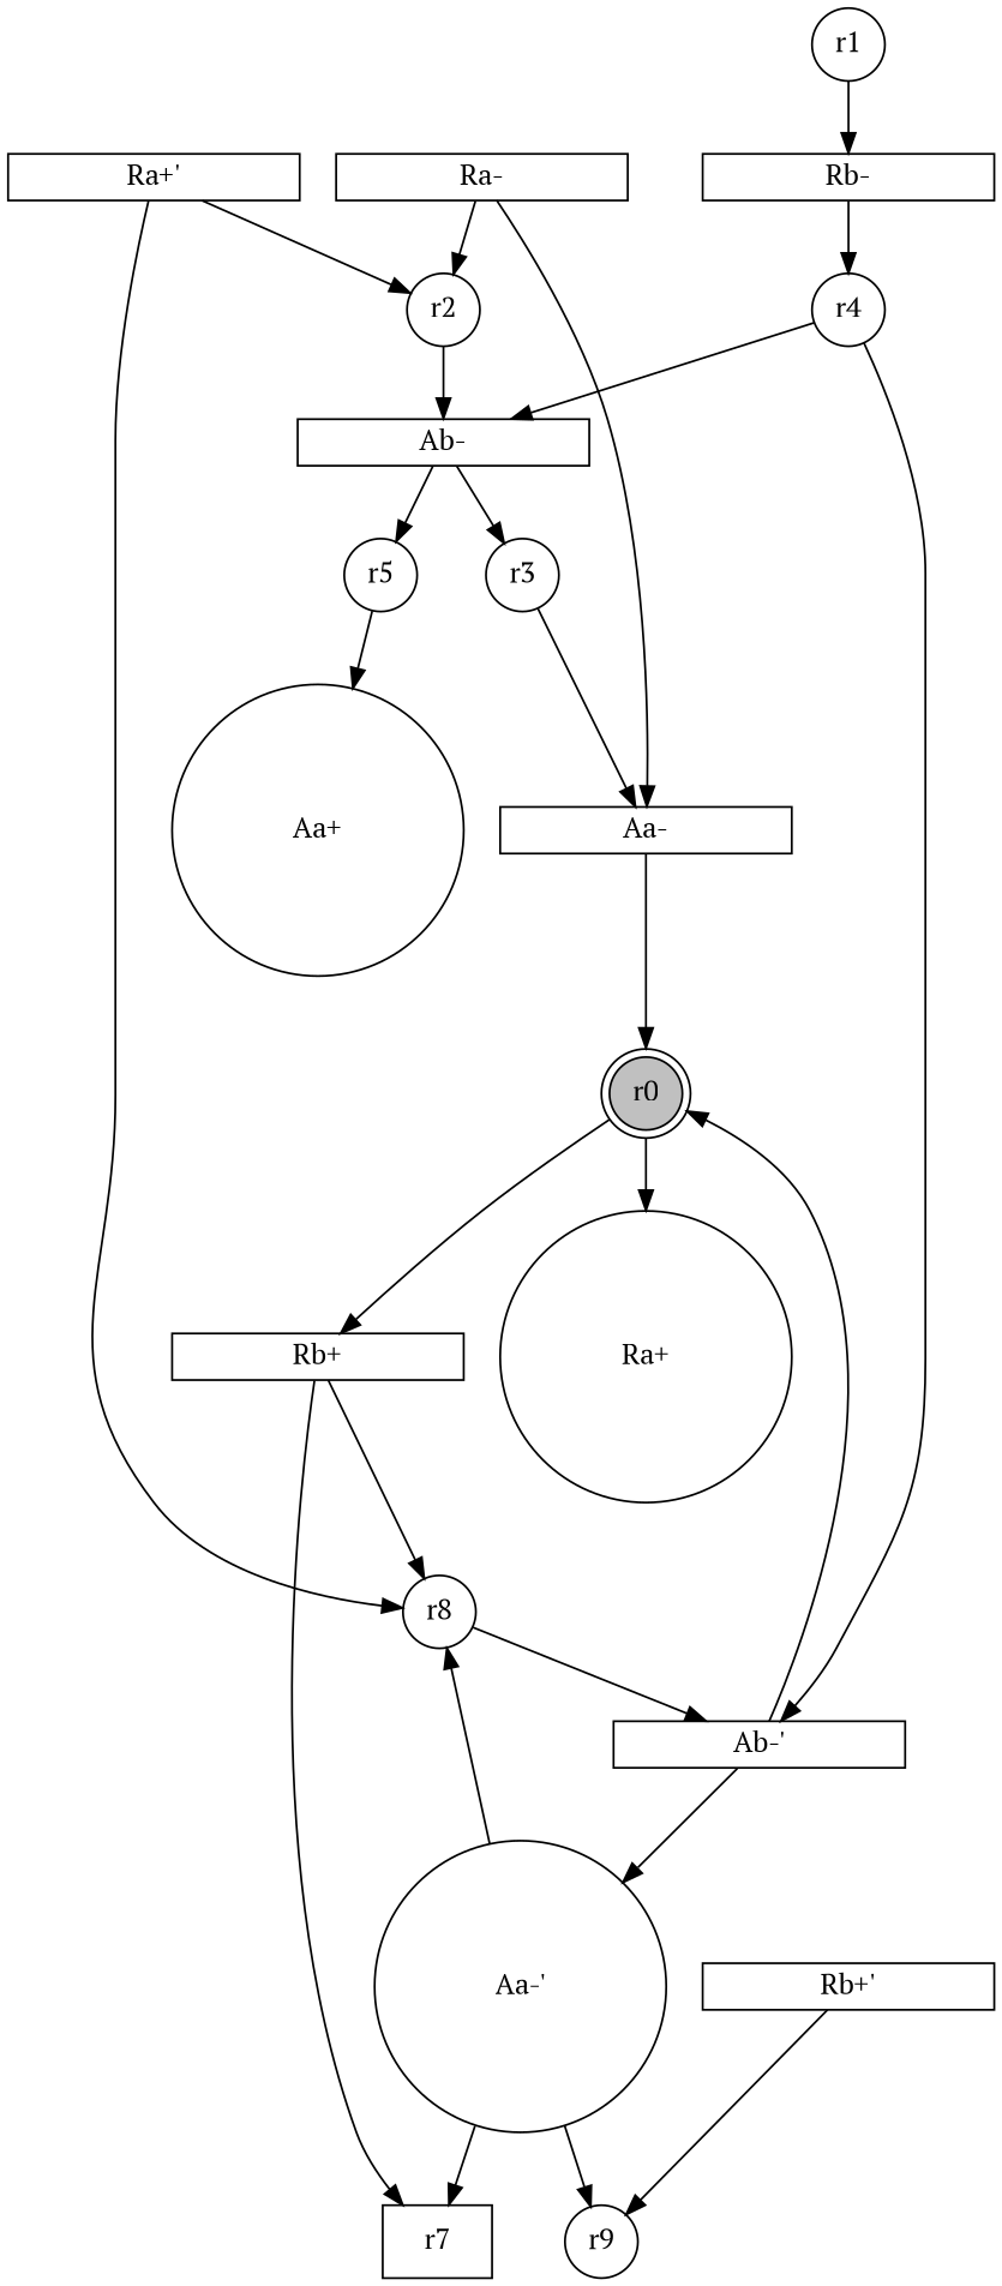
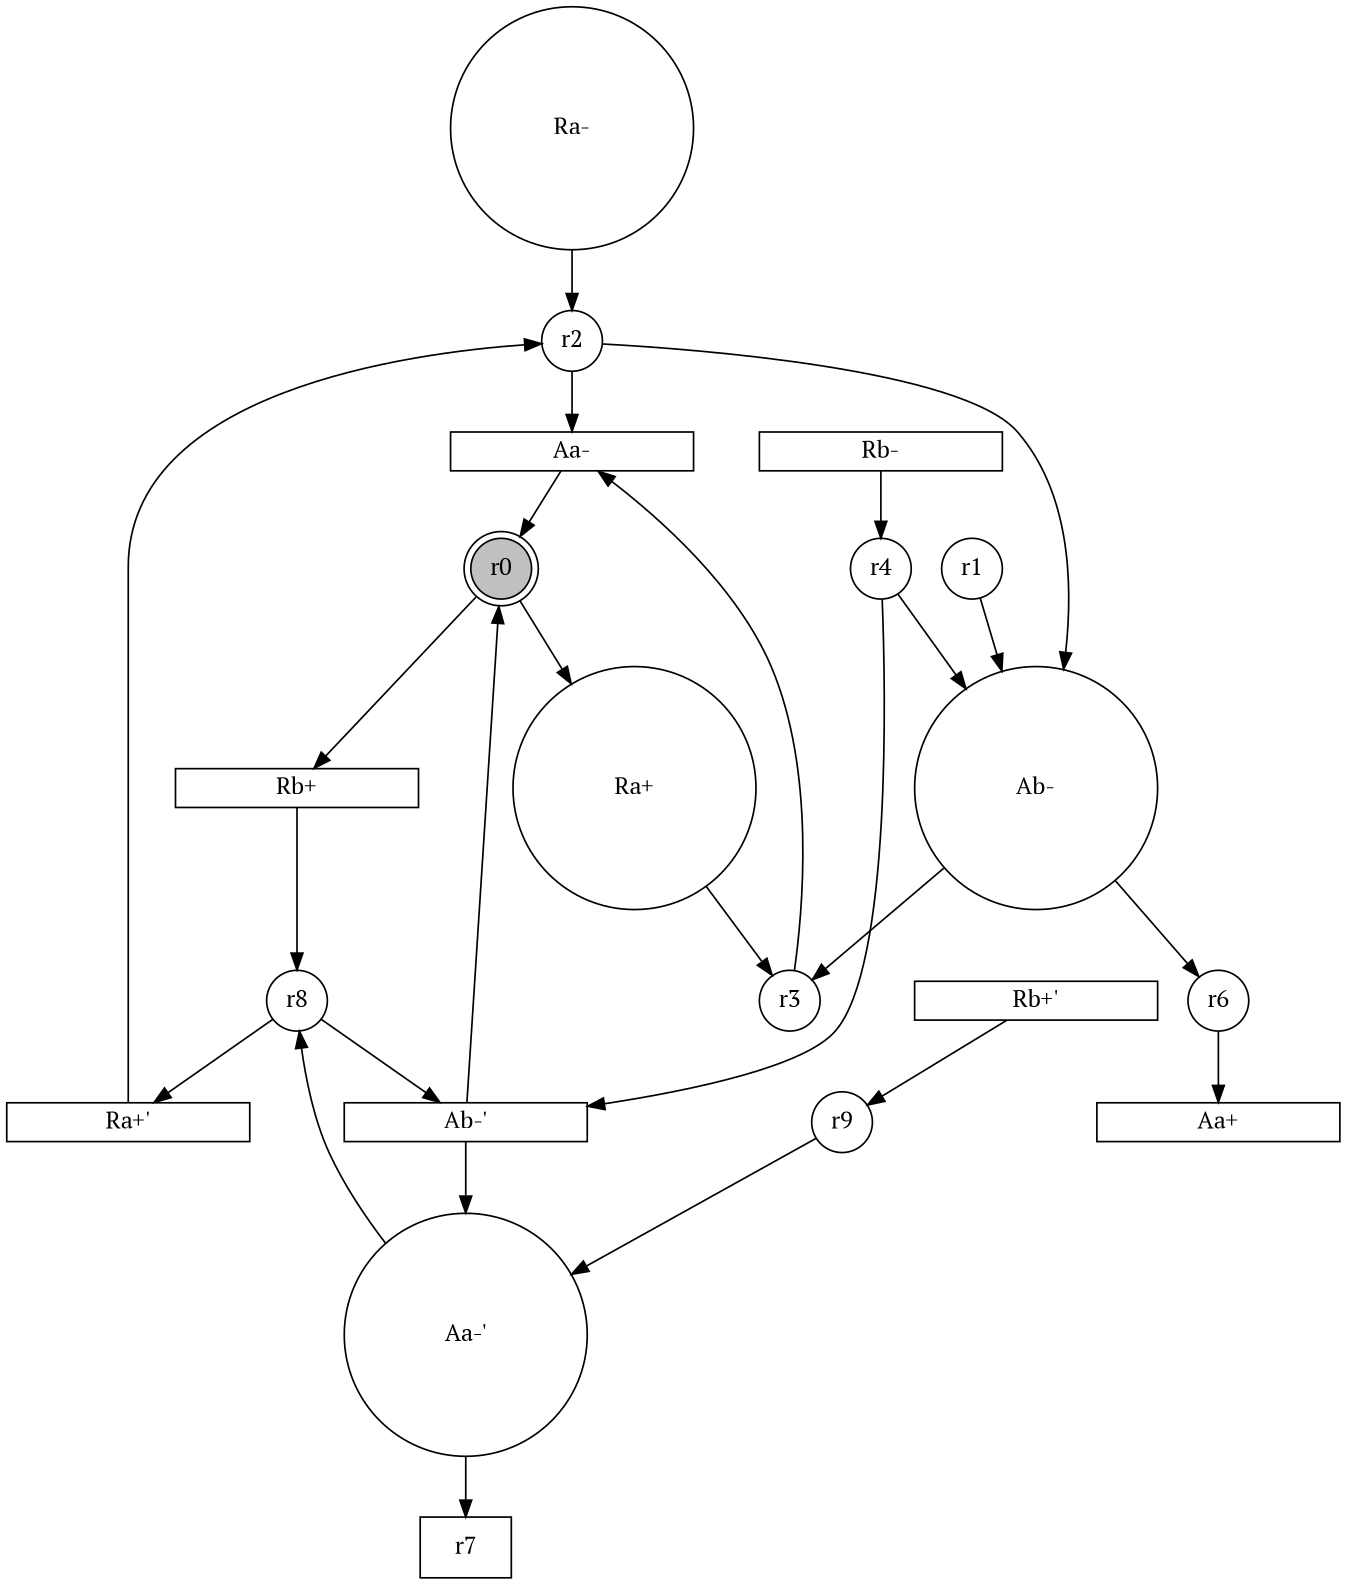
  digraph {
    fontname="PT Serif"
    node [fontname="PT Serif" shape=circle forcelabels=false]
    edge [fontname="PT Serif"]
    r2 [fixedsize=2 forcelabels=""]
    r3 [fixedsize=2 forcelabels=""]
-   r5 [fixedsize=2 forcelabels=""]
+   r5 [fixedsize=2 label=r6 forcelabels=""]
    r8 [fixedsize=2 forcelabels=""]
    r7 [fixedsize=2 shape=box forcelabels=""]
    r1 [fixedsize=2 forcelabels=""]
    r4 [fixedsize=2 forcelabels=""]
    r9 [fixedsize=2 forcelabels=""]
    r0 [color=black fillcolor=gray fixedsize=2 shape=doublecircle style=filled forcelabels=""]
    n10 [height=0.2 label="Ra+'" shape=rect width=2]
    n11 [height=0.2 label="Rb+'" shape=rect width=2]
    n12 [height=0.2 label="Aa-'" width=2]
    n13 [height=0.2 label="Ab-'" shape=rect width=2]
    n14 [height=0.2 label="Ra+" width=2]
    n15 [height=0.2 label="Rb+" shape=rect width=2]
    n16 [height=0.2 label="Rb-" shape=rect width=2]
    n17 [height=0.2 label="Aa-" shape=rect width=2]
-   n18 [height=0.2 label="Ab-" shape=rect width=2]
-   n19 [height=0.2 label="Aa+" width=2]
-   n20 [height=0.2 label="Ra-" shape=rect width=2]
+   n18 [height=0.2 label="Ab-" width=2]
+   n19 [height=0.2 label="Aa+" shape=rect width=2]
+   n20 [height=0.2 label="Ra-" width=2]
    subgraph sub_1 {
      r2
      r3
      r5
      r8
      r7
      r1
      r4
      r9
    }
    subgraph sub_2 {
      r0
    }
    subgraph sub_3 {
      n10
      n11
      n12
      n13
      n14
      n15
      n16
      n17
      n18
      n19
      n20
    }
-   n20 -> n17
+   r2 -> n17
    r2 -> n18
    r3 -> n17
    r5 -> n19
-   n10 -> r8
+   r8 -> n10
    r8 -> n13
-   r1 -> n16
+   r1 -> n18
    r4 -> n13
    r4 -> n18
-   n12 -> r9
+   r9 -> n12
    r0 -> n14
    r0 -> n15
    n10 -> r2
    n11 -> r9
    n12 -> r8
    n12 -> r7
    n13 -> r0
    n13 -> n12
+   n14 -> r3
    n15 -> r8
-   n15 -> r7
    n16 -> r4
    n17 -> r0
    n18 -> r3
    n18 -> r5
    n20 -> r2
  }
